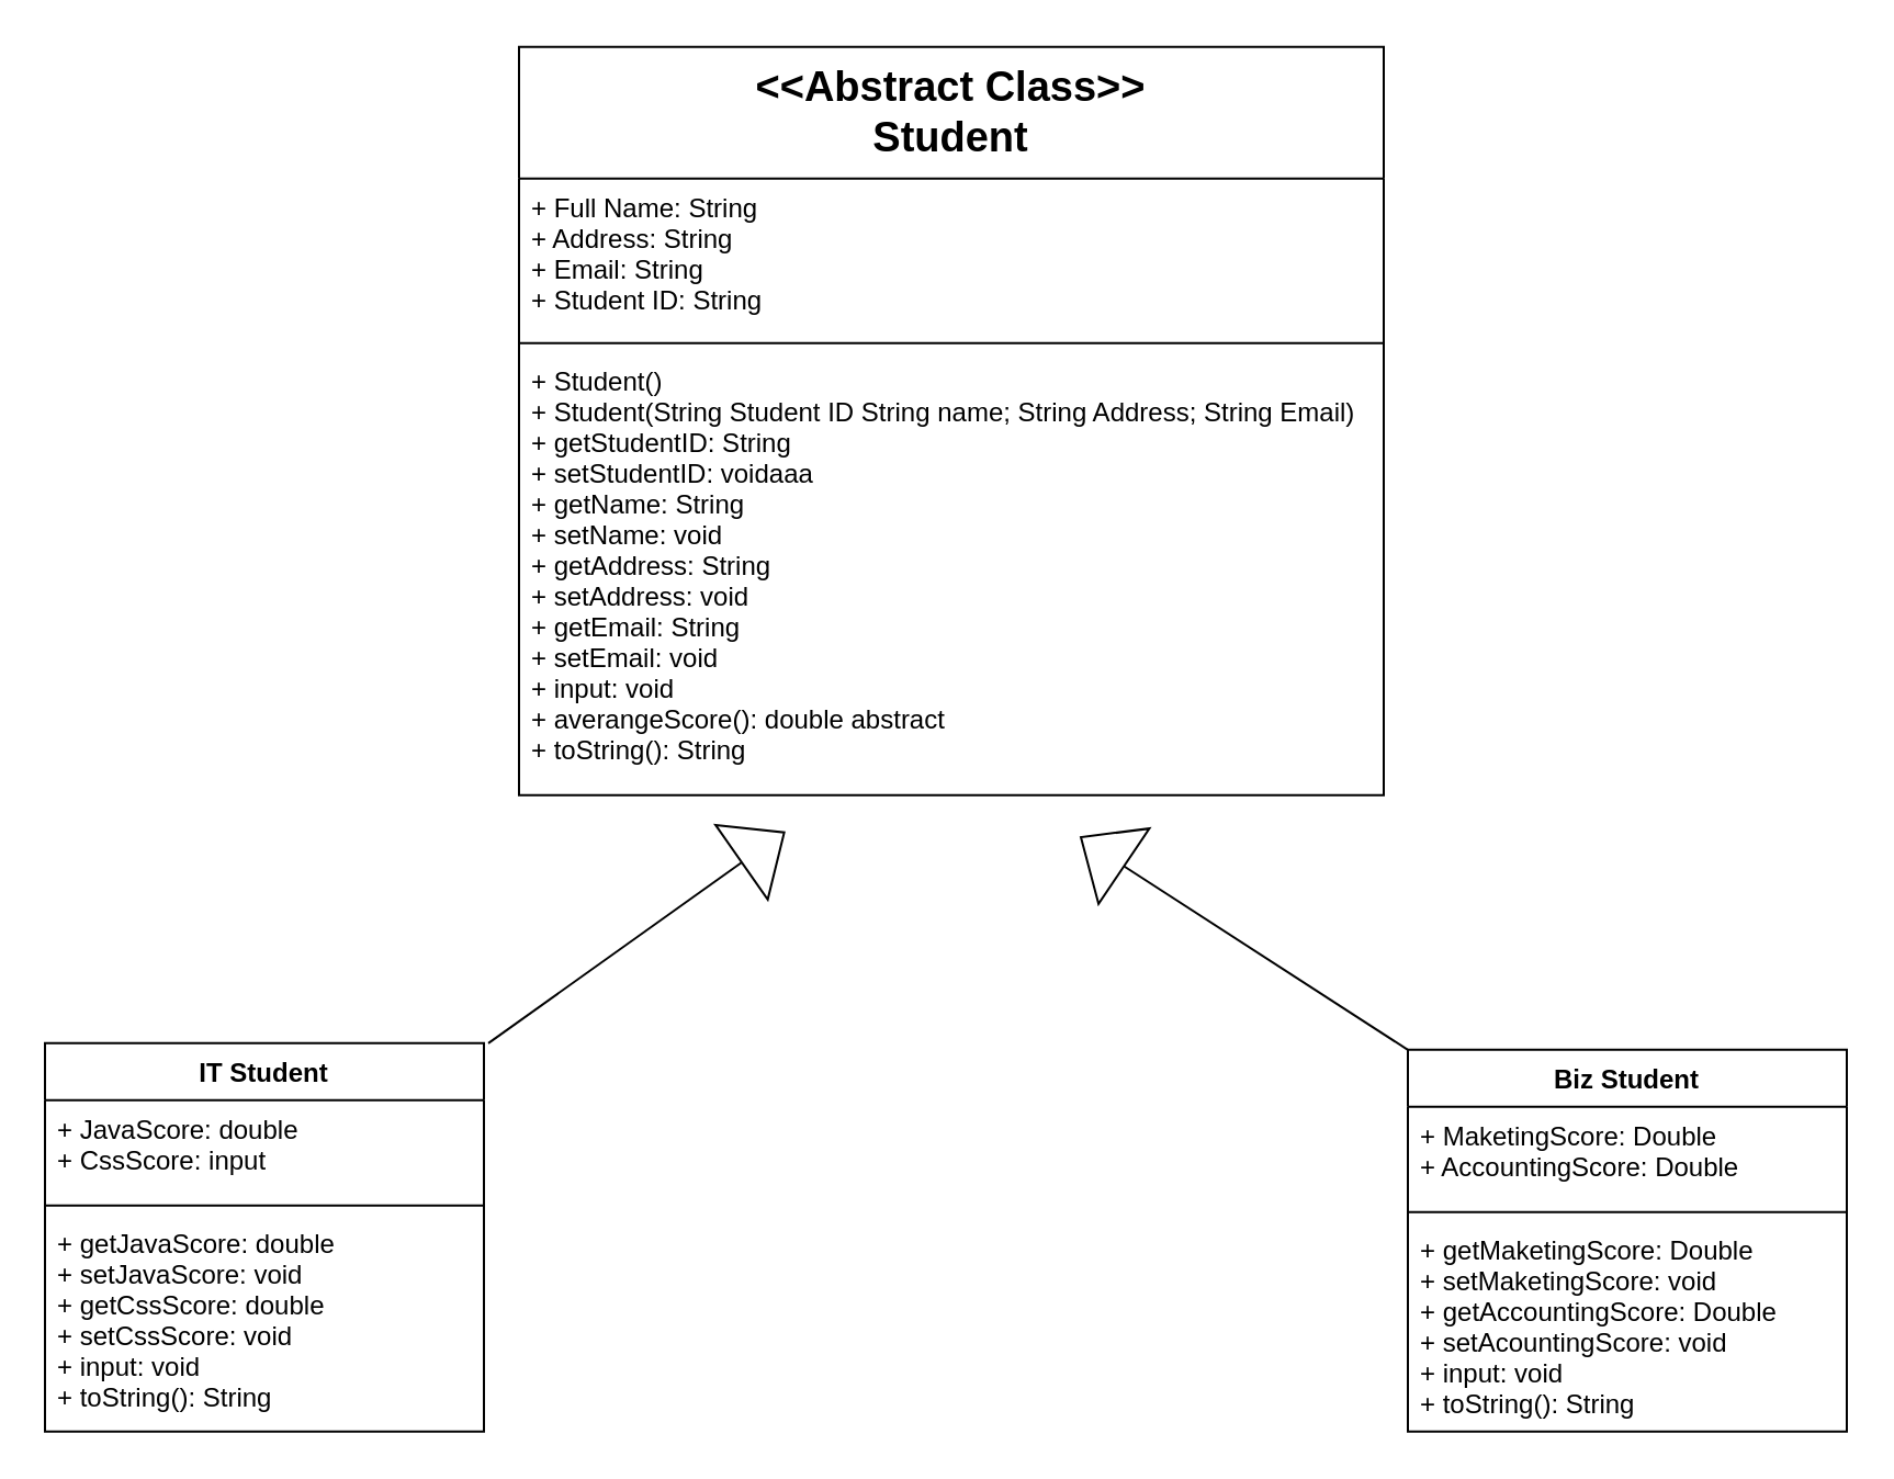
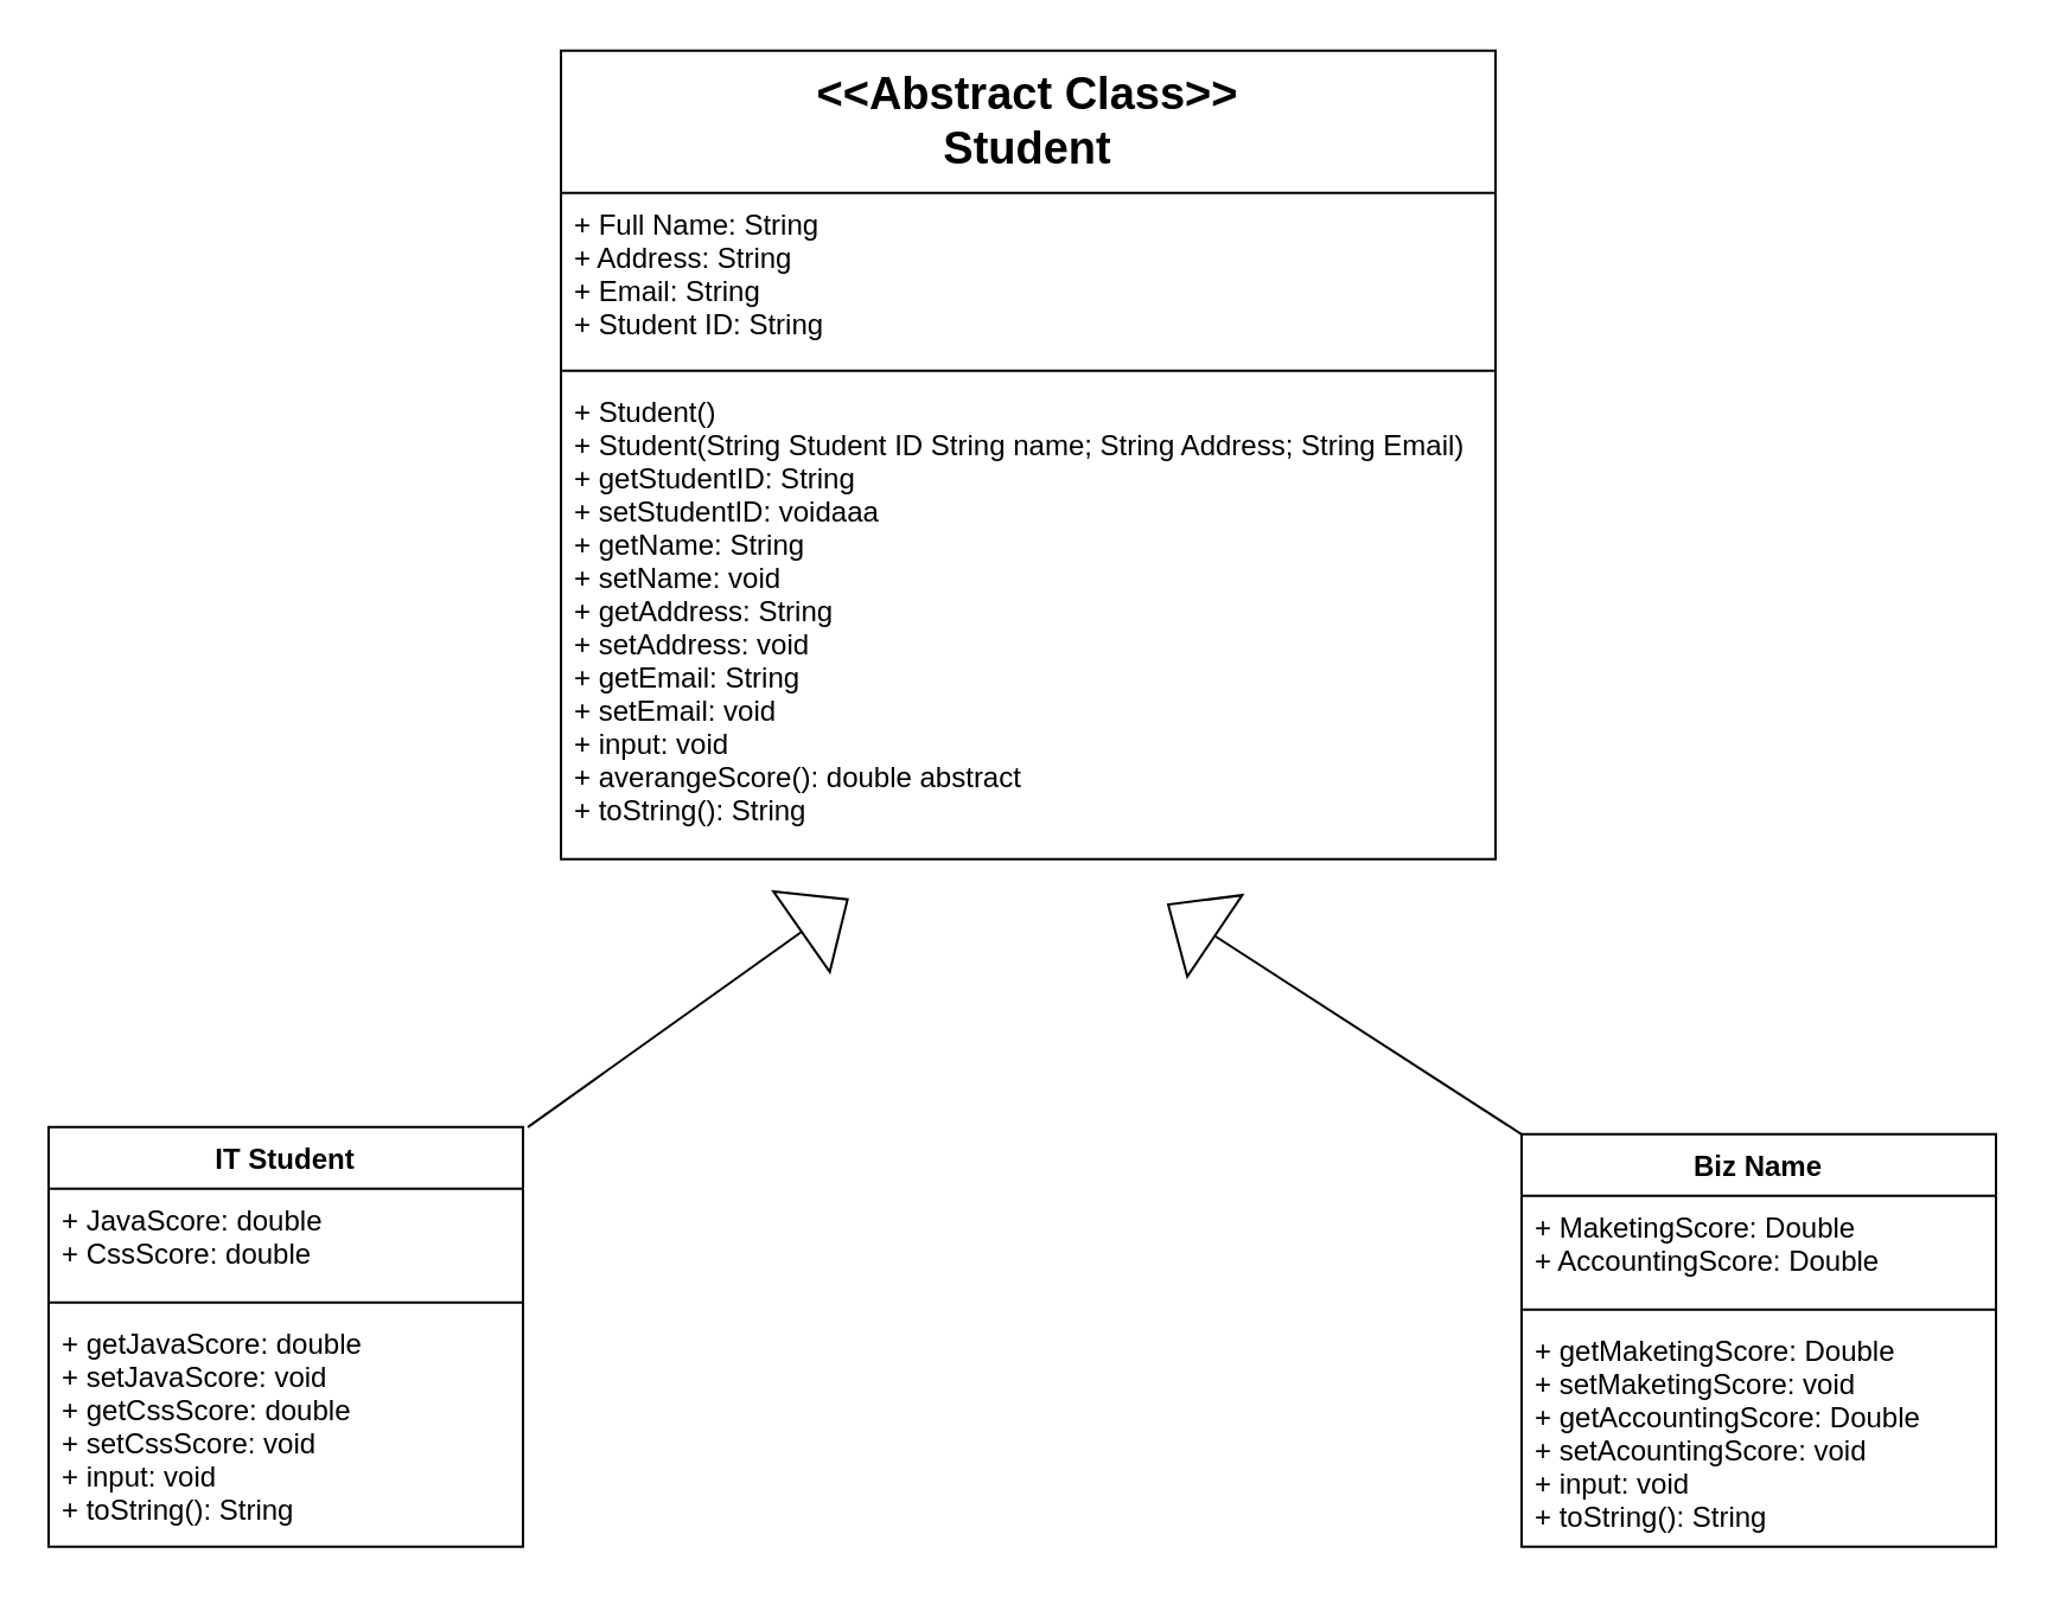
  <mxCell id="0" />
  <mxCell id="1" parent="0" />
  <mxCell id="2" value="&lt;&lt;Abstract Class&gt;&gt;&#10;Student" style="swimlane;fontStyle=1;align=center;verticalAlign=top;childLayout=stackLayout;horizontal=1;startSize=60;horizontalStack=0;resizeParent=1;resizeParentMax=0;resizeLast=0;collapsible=1;marginBottom=0;fontSize=19;" parent="1" vertex="1"><mxGeometry x="236" y="20.88" width="394" height="341" as="geometry" /></mxCell>
  <mxCell id="3" value="+ Full Name: String &#10;+ Address: String&#10;+ Email: String&#10;+ Student ID: String" style="text;strokeColor=none;fillColor=none;align=left;verticalAlign=top;spacingLeft=4;spacingRight=4;overflow=hidden;rotatable=0;points=[[0,0.5],[1,0.5]];portConstraint=eastwest;" parent="2" vertex="1"><mxGeometry y="60" width="394" height="71" as="geometry" /></mxCell>
  <mxCell id="4" value="" style="line;strokeWidth=1;fillColor=none;align=left;verticalAlign=middle;spacingTop=-1;spacingLeft=3;spacingRight=3;rotatable=0;labelPosition=right;points=[];portConstraint=eastwest;" parent="2" vertex="1"><mxGeometry y="131" width="394" height="8" as="geometry" /></mxCell>
  <mxCell id="5" value="+ Student()&#10;+ Student(String Student ID String name; String Address; String Email)&#10;+ getStudentID: String&#10;+ setStudentID: voidaaa&#10;+ getName: String&#10;+ setName: void &#10;+ getAddress: String&#10;+ setAddress: void &#10;+ getEmail: String&#10;+ setEmail: void&#10;+ input: void &#10;+ averangeScore(): double abstract&#10;+ toString(): String" style="text;strokeColor=none;fillColor=none;align=left;verticalAlign=top;spacingLeft=4;spacingRight=4;overflow=hidden;rotatable=0;points=[[0,0.5],[1,0.5]];portConstraint=eastwest;" parent="2" vertex="1"><mxGeometry y="139" width="394" height="202" as="geometry" /></mxCell>
  <mxCell id="6" value="IT Student" style="swimlane;fontStyle=1;align=center;verticalAlign=top;childLayout=stackLayout;horizontal=1;startSize=26;horizontalStack=0;resizeParent=1;resizeParentMax=0;resizeLast=0;collapsible=1;marginBottom=0;" parent="1" vertex="1"><mxGeometry x="20" y="474.92" width="200" height="177" as="geometry" /></mxCell>
- <mxCell id="7" value="+ JavaScore: double&#10;+ CssScore: input" style="text;strokeColor=none;fillColor=none;align=left;verticalAlign=top;spacingLeft=4;spacingRight=4;overflow=hidden;rotatable=0;points=[[0,0.5],[1,0.5]];portConstraint=eastwest;" parent="6" vertex="1"><mxGeometry y="26" width="200" height="44" as="geometry" /></mxCell>
+ <mxCell id="7" value="+ JavaScore: double&#10;+ CssScore: double" style="text;strokeColor=none;fillColor=none;align=left;verticalAlign=top;spacingLeft=4;spacingRight=4;overflow=hidden;rotatable=0;points=[[0,0.5],[1,0.5]];portConstraint=eastwest;" parent="6" vertex="1"><mxGeometry y="26" width="200" height="44" as="geometry" /></mxCell>
  <mxCell id="8" value="" style="line;strokeWidth=1;fillColor=none;align=left;verticalAlign=middle;spacingTop=-1;spacingLeft=3;spacingRight=3;rotatable=0;labelPosition=right;points=[];portConstraint=eastwest;" parent="6" vertex="1"><mxGeometry y="70" width="200" height="8" as="geometry" /></mxCell>
  <mxCell id="9" value="+ getJavaScore: double&#10;+ setJavaScore: void&#10;+ getCssScore: double&#10;+ setCssScore: void&#10;+ input: void&#10;+ toString(): String" style="text;strokeColor=none;fillColor=none;align=left;verticalAlign=top;spacingLeft=4;spacingRight=4;overflow=hidden;rotatable=0;points=[[0,0.5],[1,0.5]];portConstraint=eastwest;" parent="6" vertex="1"><mxGeometry y="78" width="200" height="99" as="geometry" /></mxCell>
- <mxCell id="10" value="Biz Student" style="swimlane;fontStyle=1;align=center;verticalAlign=top;childLayout=stackLayout;horizontal=1;startSize=26;horizontalStack=0;resizeParent=1;resizeParentMax=0;resizeLast=0;collapsible=1;marginBottom=0;" parent="1" vertex="1"><mxGeometry x="641" y="477.92" width="200" height="174" as="geometry" /></mxCell>
+ <mxCell id="10" value="Biz Name" style="swimlane;fontStyle=1;align=center;verticalAlign=top;childLayout=stackLayout;horizontal=1;startSize=26;horizontalStack=0;resizeParent=1;resizeParentMax=0;resizeLast=0;collapsible=1;marginBottom=0;" parent="1" vertex="1"><mxGeometry x="641" y="477.92" width="200" height="174" as="geometry" /></mxCell>
  <mxCell id="11" value="+ MaketingScore: Double&#10;+ AccountingScore: Double" style="text;strokeColor=none;fillColor=none;align=left;verticalAlign=top;spacingLeft=4;spacingRight=4;overflow=hidden;rotatable=0;points=[[0,0.5],[1,0.5]];portConstraint=eastwest;" parent="10" vertex="1"><mxGeometry y="26" width="200" height="44" as="geometry" /></mxCell>
  <mxCell id="12" value="" style="line;strokeWidth=1;fillColor=none;align=left;verticalAlign=middle;spacingTop=-1;spacingLeft=3;spacingRight=3;rotatable=0;labelPosition=right;points=[];portConstraint=eastwest;" parent="10" vertex="1"><mxGeometry y="70" width="200" height="8" as="geometry" /></mxCell>
  <mxCell id="13" value="+ getMaketingScore: Double&#10;+ setMaketingScore: void&#10;+ getAccountingScore: Double&#10;+ setAcountingScore: void&#10;+ input: void&#10;+ toString(): String" style="text;strokeColor=none;fillColor=none;align=left;verticalAlign=top;spacingLeft=4;spacingRight=4;overflow=hidden;rotatable=0;points=[[0,0.5],[1,0.5]];portConstraint=eastwest;" parent="10" vertex="1"><mxGeometry y="78" width="200" height="96" as="geometry" /></mxCell>
  <mxCell id="14" value="" style="group;container=1;" parent="1" vertex="1" connectable="0"><mxGeometry x="217" y="361.88" width="151.717" height="113.04" as="geometry"><mxRectangle x="1600" y="606.96" width="50" height="40" as="alternateBounds" /></mxGeometry></mxCell>
  <mxCell id="15" value="" style="triangle;whiteSpace=wrap;html=1;rotation=-35;" parent="14" vertex="1"><mxGeometry x="118.3" y="3.04" width="23.67" height="41.45" as="geometry" /></mxCell>
  <mxCell id="16" value="" style="endArrow=none;html=1;" parent="14" target="15" edge="1"><mxGeometry width="50" height="50" relative="1" as="geometry"><mxPoint x="5" y="113.04" as="sourcePoint" /><mxPoint x="120" y="33.04" as="targetPoint" /></mxGeometry></mxCell>
  <mxCell id="17" value="" style="group;rotation=-111;" parent="1" vertex="1" connectable="0"><mxGeometry x="511" y="375.96" width="151.717" height="113.04" as="geometry" /></mxCell>
  <mxCell id="18" value="" style="triangle;whiteSpace=wrap;html=1;rotation=-146;" parent="17" vertex="1"><mxGeometry x="-21" y="-9.04" width="23.67" height="41.45" as="geometry" /></mxCell>
  <mxCell id="19" value="" style="endArrow=none;html=1;entryX=0;entryY=0.5;entryDx=0;entryDy=0;exitX=0;exitY=0;exitDx=0;exitDy=0;" parent="1" source="10" target="18" edge="1"><mxGeometry width="50" height="50" relative="1" as="geometry"><mxPoint x="667.72" y="482.96" as="sourcePoint" /><mxPoint x="717.72" y="432.96" as="targetPoint" /></mxGeometry></mxCell>
